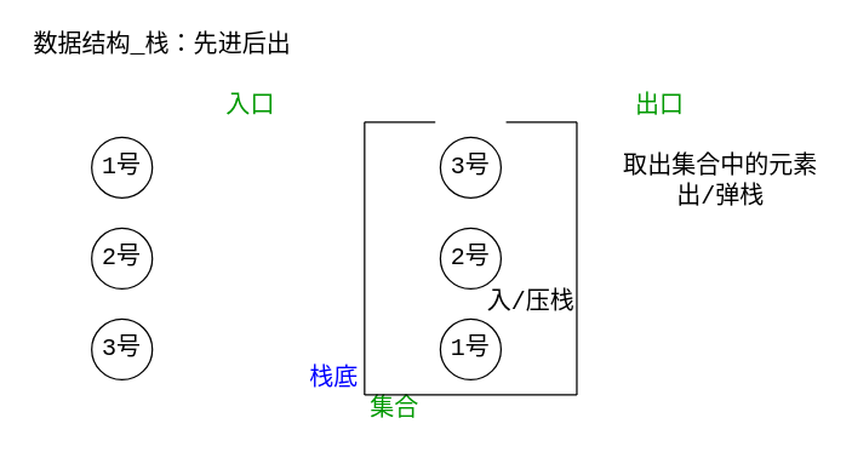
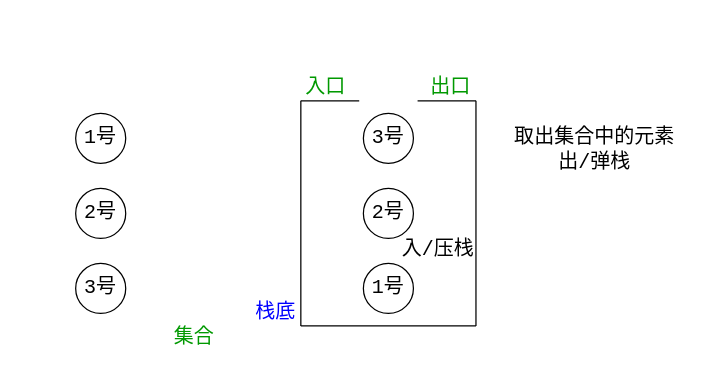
  <mxCell id="0" />
  <mxCell id="1" parent="0" />
- <mxCell id="2" value="数据结构_栈：先进后出" style="text;html=1;strokeColor=none;fillColor=none;align=left;verticalAlign=middle;whiteSpace=wrap;rounded=0;fontFamily=Courier New;fontSize=16;" vertex="1" parent="1"><mxGeometry y="20" width="200" height="20" as="geometry" x="20" /></mxCell>
  <mxCell id="3" value="1号" style="ellipse;whiteSpace=wrap;html=1;aspect=fixed;fontFamily=Courier New;fontSize=16;align=center;" vertex="1" parent="1"><mxGeometry x="60" y="90" width="40" height="40" as="geometry" /></mxCell>
  <mxCell id="4" value="2号" style="ellipse;whiteSpace=wrap;html=1;aspect=fixed;fontFamily=Courier New;fontSize=16;align=center;" vertex="1" parent="1"><mxGeometry x="60" y="150" width="40" height="40" as="geometry" /></mxCell>
  <mxCell id="5" value="3号" style="ellipse;whiteSpace=wrap;html=1;aspect=fixed;fontFamily=Courier New;fontSize=16;align=center;" vertex="1" parent="1"><mxGeometry x="60" y="210" width="40" height="40" as="geometry" /></mxCell>
- <mxCell id="6" value="入口" style="text;html=1;strokeColor=none;fillColor=none;align=center;verticalAlign=middle;whiteSpace=wrap;rounded=0;fontFamily=Courier New;fontSize=16;fontColor=#009900;" vertex="1" parent="1"><mxGeometry x="145" y="60" width="40" height="20" as="geometry" /></mxCell>
- <mxCell id="7" value="出口" style="text;html=1;strokeColor=none;fillColor=none;align=center;verticalAlign=middle;whiteSpace=wrap;rounded=0;fontFamily=Courier New;fontSize=16;fontColor=#009900;" vertex="1" parent="1"><mxGeometry x="415" y="60" width="40" height="20" as="geometry" /></mxCell>
- <mxCell id="8" value="集合" style="text;html=1;strokeColor=none;fillColor=none;align=center;verticalAlign=middle;whiteSpace=wrap;rounded=0;fontFamily=Courier New;fontSize=16;fontColor=#009900;" vertex="1" parent="1"><mxGeometry x="240" y="260" width="40" height="20" as="geometry" /></mxCell>
+ <mxCell id="6" value="入口" style="text;html=1;strokeColor=none;fillColor=none;align=center;verticalAlign=middle;whiteSpace=wrap;rounded=0;fontFamily=Courier New;fontSize=16;fontColor=#009900;" vertex="1" parent="1"><mxGeometry x="240" y="60" width="40" height="20" as="geometry" /></mxCell>
+ <mxCell id="7" value="出口" style="text;html=1;strokeColor=none;fillColor=none;align=center;verticalAlign=middle;whiteSpace=wrap;rounded=0;fontFamily=Courier New;fontSize=16;fontColor=#009900;" vertex="1" parent="1"><mxGeometry x="340" y="60" width="40" height="20" as="geometry" /></mxCell>
+ <mxCell id="8" value="集合" style="text;html=1;strokeColor=none;fillColor=none;align=center;verticalAlign=middle;whiteSpace=wrap;rounded=0;fontFamily=Courier New;fontSize=16;fontColor=#009900;" vertex="1" parent="1"><mxGeometry x="135" y="260" width="40" height="20" as="geometry" /></mxCell>
  <mxCell id="9" value="栈底" style="text;html=1;strokeColor=none;fillColor=none;align=center;verticalAlign=middle;whiteSpace=wrap;rounded=0;fontFamily=Courier New;fontSize=16;fontColor=#0000FF;" vertex="1" parent="1"><mxGeometry x="200" y="240" width="40" height="20" as="geometry" /></mxCell>
  <mxCell id="10" value="" style="group" vertex="1" connectable="0" parent="1"><mxGeometry x="240" y="80" width="140" height="180" as="geometry" /></mxCell>
  <mxCell id="11" value="" style="endArrow=none;html=1;fontFamily=Courier New;fontSize=16;" edge="1" parent="10"><mxGeometry width="50" height="50" relative="1" as="geometry"><mxPoint as="sourcePoint" /><mxPoint y="180" as="targetPoint" /></mxGeometry></mxCell>
  <mxCell id="12" value="" style="endArrow=none;html=1;fontFamily=Courier New;fontSize=16;" edge="1" parent="10"><mxGeometry width="50" height="50" relative="1" as="geometry"><mxPoint y="180" as="sourcePoint" /><mxPoint x="140" y="180" as="targetPoint" /></mxGeometry></mxCell>
  <mxCell id="13" value="" style="endArrow=none;html=1;fontFamily=Courier New;fontSize=16;" edge="1" parent="10"><mxGeometry width="50" height="50" relative="1" as="geometry"><mxPoint x="140" as="sourcePoint" /><mxPoint x="140" y="180" as="targetPoint" /></mxGeometry></mxCell>
  <mxCell id="14" value="" style="endArrow=none;html=1;fontFamily=Courier New;fontSize=16;" edge="1" parent="10"><mxGeometry width="50" height="50" relative="1" as="geometry"><mxPoint as="sourcePoint" /><mxPoint x="46.667" as="targetPoint" /></mxGeometry></mxCell>
  <mxCell id="15" value="" style="endArrow=none;html=1;fontFamily=Courier New;fontSize=16;" edge="1" parent="10"><mxGeometry width="50" height="50" relative="1" as="geometry"><mxPoint x="93.333" as="sourcePoint" /><mxPoint x="140" as="targetPoint" /></mxGeometry></mxCell>
  <mxCell id="16" value="入/压栈" style="text;html=1;strokeColor=none;fillColor=none;align=center;verticalAlign=middle;whiteSpace=wrap;rounded=0;fontFamily=Courier New;fontSize=16;" vertex="1" parent="10"><mxGeometry x="80" y="110" width="60" height="20" as="geometry" /></mxCell>
  <mxCell id="17" value="3号" style="ellipse;whiteSpace=wrap;html=1;aspect=fixed;fontFamily=Courier New;fontSize=16;align=center;" vertex="1" parent="10"><mxGeometry x="50" y="10" width="40" height="40" as="geometry" /></mxCell>
  <mxCell id="18" value="2号" style="ellipse;whiteSpace=wrap;html=1;aspect=fixed;fontFamily=Courier New;fontSize=16;align=center;" vertex="1" parent="10"><mxGeometry x="50" y="70" width="40" height="40" as="geometry" /></mxCell>
  <mxCell id="19" value="1号" style="ellipse;whiteSpace=wrap;html=1;aspect=fixed;fontFamily=Courier New;fontSize=16;align=center;" vertex="1" parent="10"><mxGeometry x="50" y="130" width="40" height="40" as="geometry" /></mxCell>
  <mxCell id="20" value="取出集合中的元素&lt;br&gt;出/弹栈" style="text;html=1;strokeColor=none;fillColor=none;align=center;verticalAlign=middle;whiteSpace=wrap;rounded=0;fontFamily=Courier New;fontSize=16;" vertex="1" parent="1"><mxGeometry x="410" y="110" width="130" height="20" as="geometry" /></mxCell>
